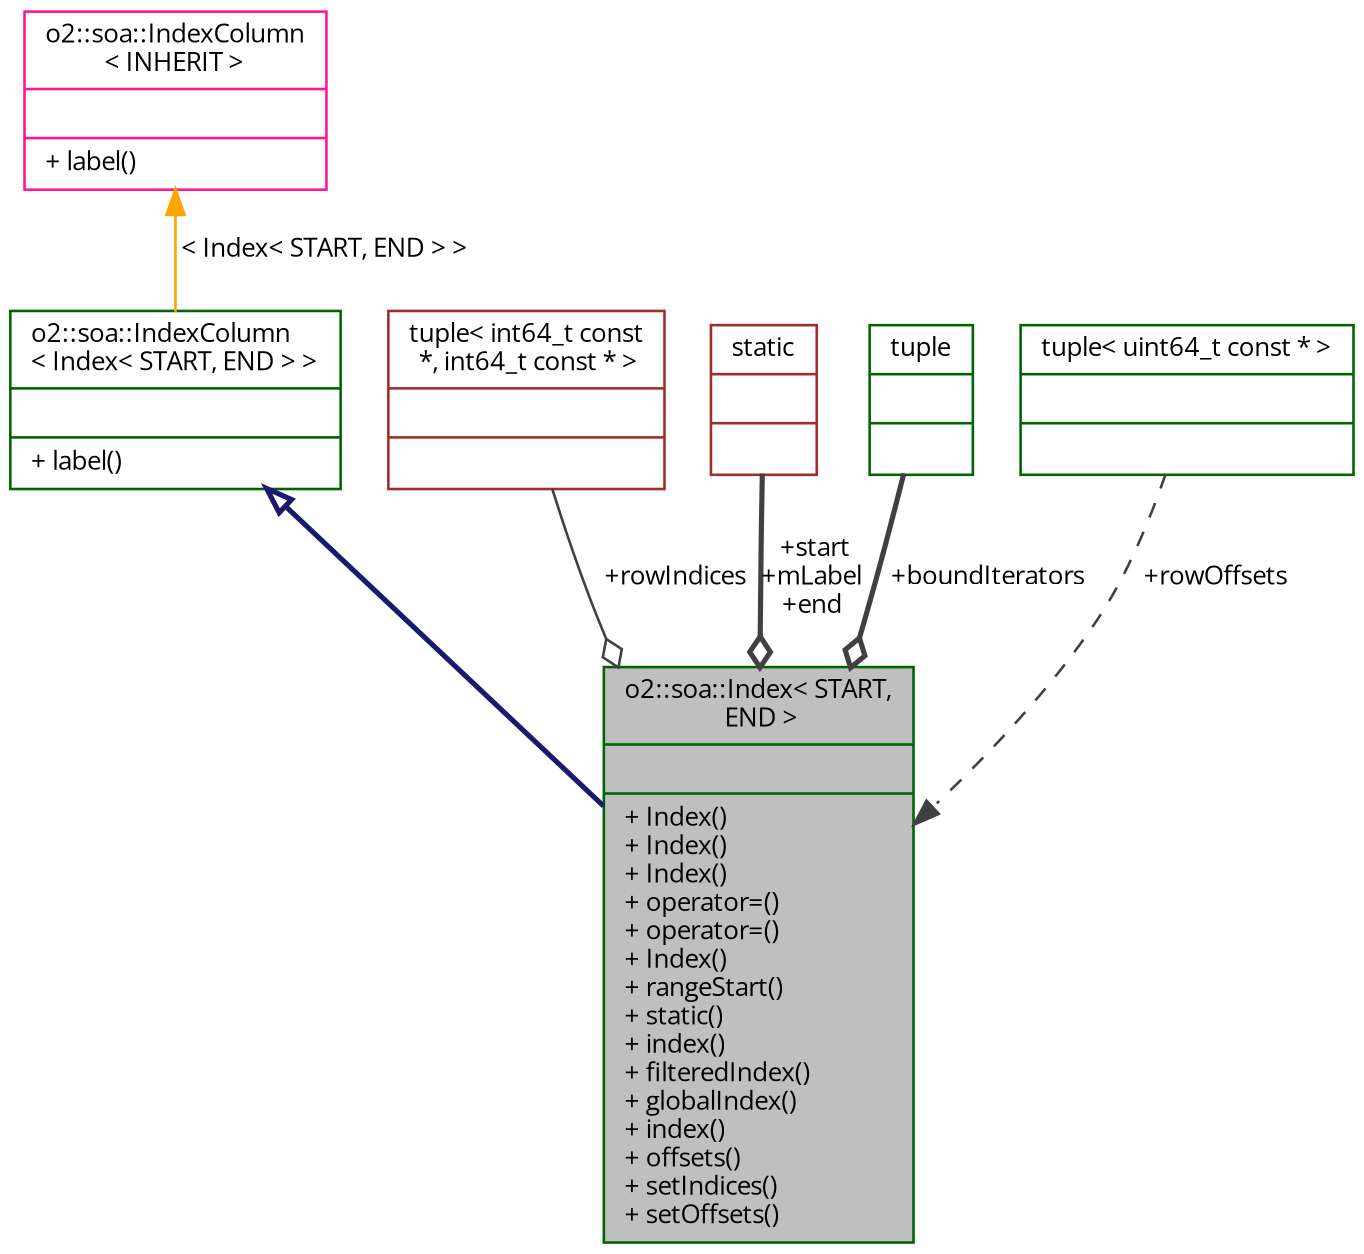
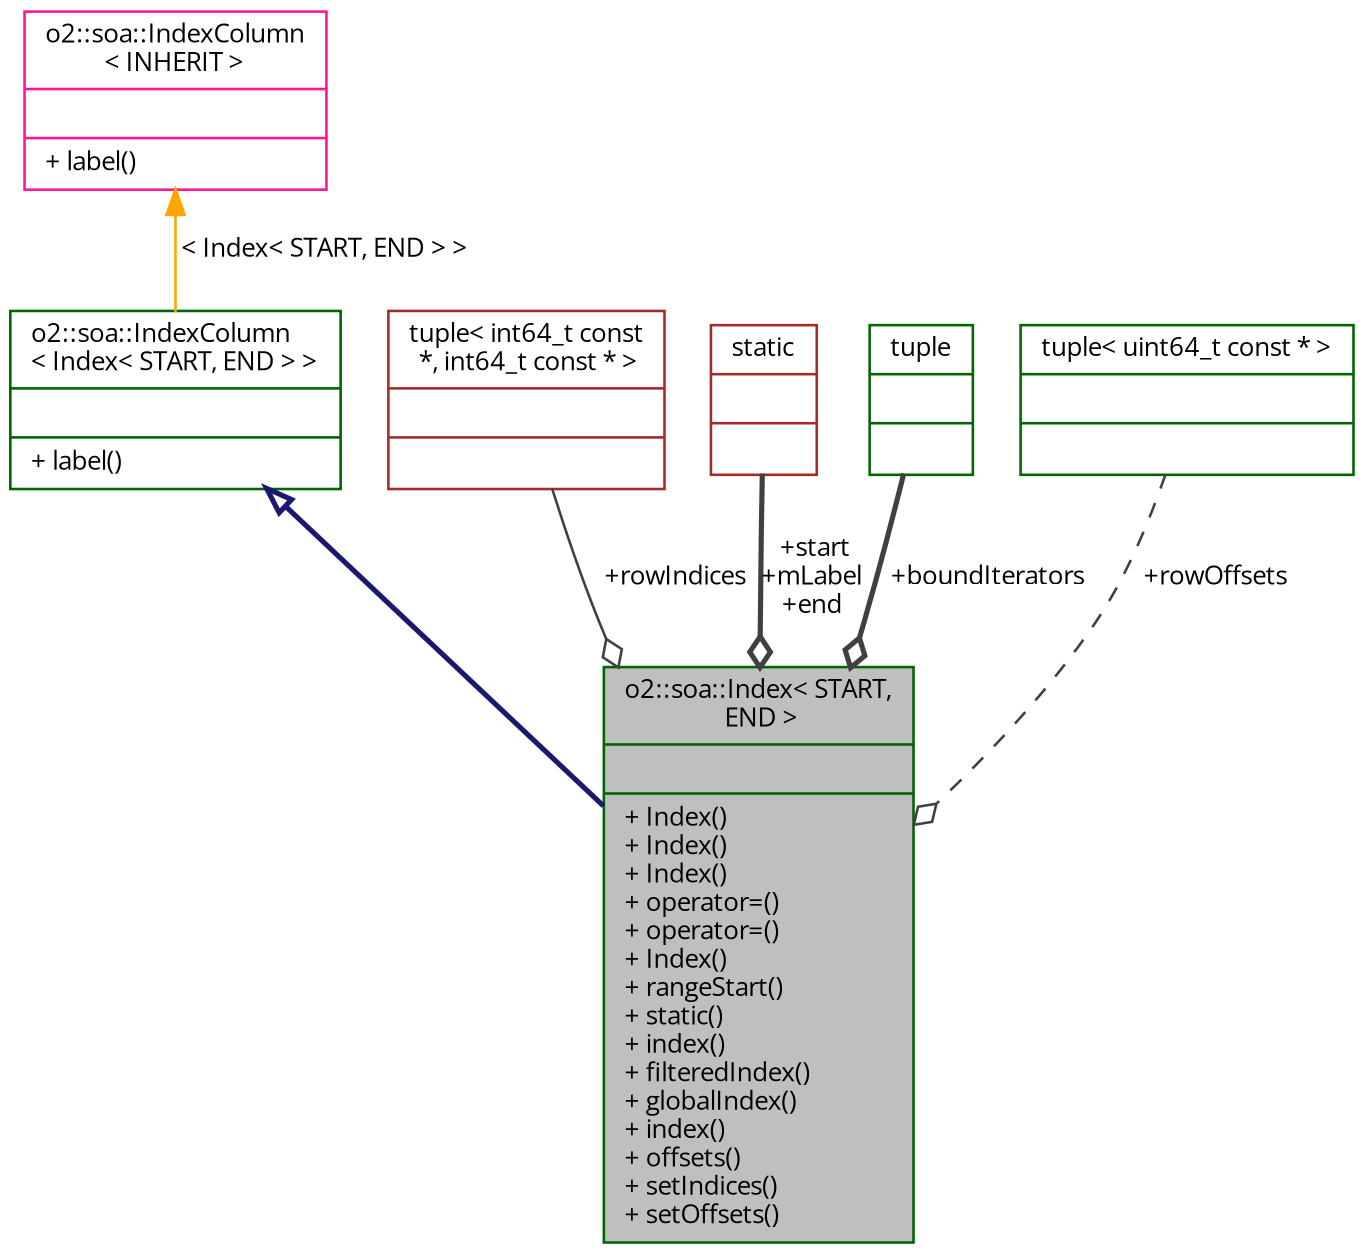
  digraph {
    fontname="Open Sans"
    node [color=darkgreen fontname="Open Sans" fontsize=10 shape=record]
    edge [color=grey25 fontname="Open Sans" fontsize=10 labelfontname=Helvetica labelfontsize=10 style=bold arrowhead=odiamond]
    n1 [fillcolor=grey75 fontcolor=black height=0.2 label="{o2::soa::Index\< START,\l END \>\n||+ Index()\l+ Index()\l+ Index()\l+ operator=()\l+ operator=()\l+ Index()\l+ rangeStart()\l+ static()\l+ index()\l+ filteredIndex()\l+ globalIndex()\l+ index()\l+ offsets()\l+ setIndices()\l+ setOffsets()\l}" style=filled width=0.4]
    n2 [height=0.2 label="{o2::soa::IndexColumn\l\< Index\< START, END \> \>\n||+ label()\l}" width=0.4]
    n3 [color=deeppink height=0.2 label="{o2::soa::IndexColumn\l\< INHERIT \>\n||+ label()\l}" width=0.4]
    n4 [color=brown height=0.2 label="{tuple\< int64_t const\l *, int64_t const * \>\n||}" width=0.4]
    n5 [color=brown height=0.2 label="{static\n||}" width=0.4]
    n6 [height=0.2 label="{tuple\n||}" width=0.4]
    n7 [height=0.2 label="{tuple\< uint64_t const * \>\n||}" width=0.4]
    n2 -> n1 [arrowtail=onormal color=midnightblue dir=back arrowhead=""]
    n3 -> n2 [color=orange dir=back label=" \< Index\< START, END \> \>" style=solid arrowhead=""]
    n4 -> n1 [label=" +rowIndices" style=solid]
    n5 -> n1 [label=" +start\n+mLabel\n+end"]
    n6 -> n1 [label=" +boundIterators"]
-   n7 -> n1 [arrowhead=normal label=" +rowOffsets" style=dashed]
+   n7 -> n1 [label=" +rowOffsets" style=dashed]
  }
